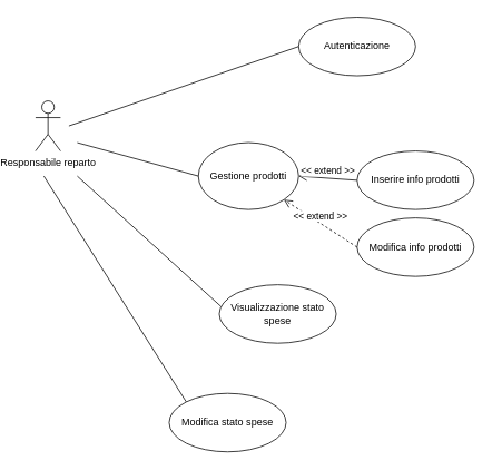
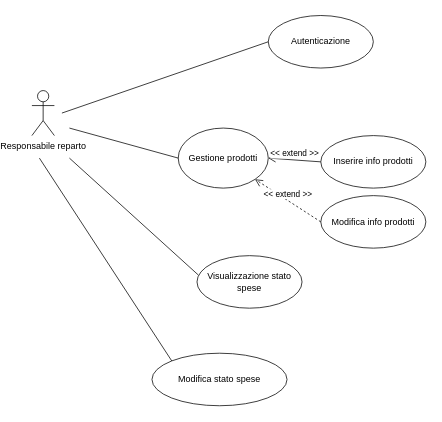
  <mxCell id="0" />
  <mxCell id="1" parent="0" />
  <mxCell id="2" value="Responsabile reparto" style="shape=umlActor;verticalLabelPosition=bottom;labelBackgroundColor=#ffffff;verticalAlign=top;html=1;" parent="1" vertex="1"><mxGeometry x="20" y="120" width="30" height="60" as="geometry" /></mxCell>
  <mxCell id="3" value="Autenticazione" style="ellipse;whiteSpace=wrap;html=1;" parent="1" vertex="1"><mxGeometry x="335" y="20" width="140" height="70" as="geometry" /></mxCell>
  <mxCell id="4" value="" style="endArrow=none;html=1;entryX=0;entryY=0.5;entryDx=0;entryDy=0;" parent="1" target="3" edge="1"><mxGeometry width="50" height="50" relative="1" as="geometry"><mxPoint x="60" y="150" as="sourcePoint" /><mxPoint x="230" y="90" as="targetPoint" /></mxGeometry></mxCell>
  <mxCell id="5" value="Inserire info prodotti" style="ellipse;whiteSpace=wrap;html=1;" parent="1" vertex="1"><mxGeometry x="405" y="180" width="140" height="70" as="geometry" /></mxCell>
  <mxCell id="6" value="Visualizzazione stato spese" style="ellipse;whiteSpace=wrap;html=1;" parent="1" vertex="1"><mxGeometry x="240" y="340" width="140" height="70" as="geometry" /></mxCell>
  <mxCell id="7" value="Modifica info prodotti" style="ellipse;whiteSpace=wrap;html=1;" parent="1" vertex="1"><mxGeometry x="405" y="260" width="140" height="70" as="geometry" /></mxCell>
  <mxCell id="8" value="Gestione prodotti" style="ellipse;whiteSpace=wrap;html=1;" parent="1" vertex="1"><mxGeometry x="215" y="170" width="120" height="80" as="geometry" /></mxCell>
  <mxCell id="9" value="" style="endArrow=none;html=1;entryX=0;entryY=0.5;entryDx=0;entryDy=0;" parent="1" target="8" edge="1"><mxGeometry width="50" height="50" relative="1" as="geometry"><mxPoint x="70" y="170" as="sourcePoint" /><mxPoint x="60" y="270" as="targetPoint" /></mxGeometry></mxCell>
  <mxCell id="10" value="&amp;lt;&amp;lt; extend &amp;gt;&amp;gt;" style="html=1;verticalAlign=bottom;endArrow=open;dashed=0;endSize=8;entryX=1;entryY=0.5;entryDx=0;entryDy=0;exitX=0;exitY=0.5;exitDx=0;exitDy=0;" parent="1" source="5" target="8" edge="1"><mxGeometry relative="1" as="geometry"><mxPoint x="630" y="105" as="sourcePoint" /><mxPoint x="485" y="145" as="targetPoint" /></mxGeometry></mxCell>
  <mxCell id="11" value="&amp;lt;&amp;lt; extend &amp;gt;&amp;gt;" style="html=1;verticalAlign=bottom;endArrow=open;dashed=1;endSize=8;entryX=1;entryY=1;entryDx=0;entryDy=0;exitX=0;exitY=0.5;exitDx=0;exitDy=0;" parent="1" source="7" target="8" edge="1"><mxGeometry relative="1" as="geometry"><mxPoint x="640" y="115" as="sourcePoint" /><mxPoint x="495" y="155" as="targetPoint" /></mxGeometry></mxCell>
  <mxCell id="12" value="" style="endArrow=none;html=1;entryX=0.014;entryY=0.371;entryDx=0;entryDy=0;entryPerimeter=0;" parent="1" target="6" edge="1"><mxGeometry width="50" height="50" relative="1" as="geometry"><mxPoint x="70" y="210" as="sourcePoint" /><mxPoint x="225" y="220" as="targetPoint" /></mxGeometry></mxCell>
- <mxCell id="13" value="Modifica stato spese" style="ellipse;whiteSpace=wrap;html=1;" vertex="1" parent="1"><mxGeometry x="180" y="470" width="140" height="70" as="geometry" /></mxCell>
+ <mxCell id="13" value="Modifica stato spese" style="ellipse;whiteSpace=wrap;html=1;" vertex="1" parent="1"><mxGeometry x="180" y="470" width="180" height="70" as="geometry" /></mxCell>
  <mxCell id="14" value="" style="endArrow=none;html=1;exitX=0;exitY=0;exitDx=0;exitDy=0;" edge="1" parent="1" source="13"><mxGeometry width="50" height="50" relative="1" as="geometry"><mxPoint x="60" y="420" as="sourcePoint" /><mxPoint x="30" y="210" as="targetPoint" /></mxGeometry></mxCell>
